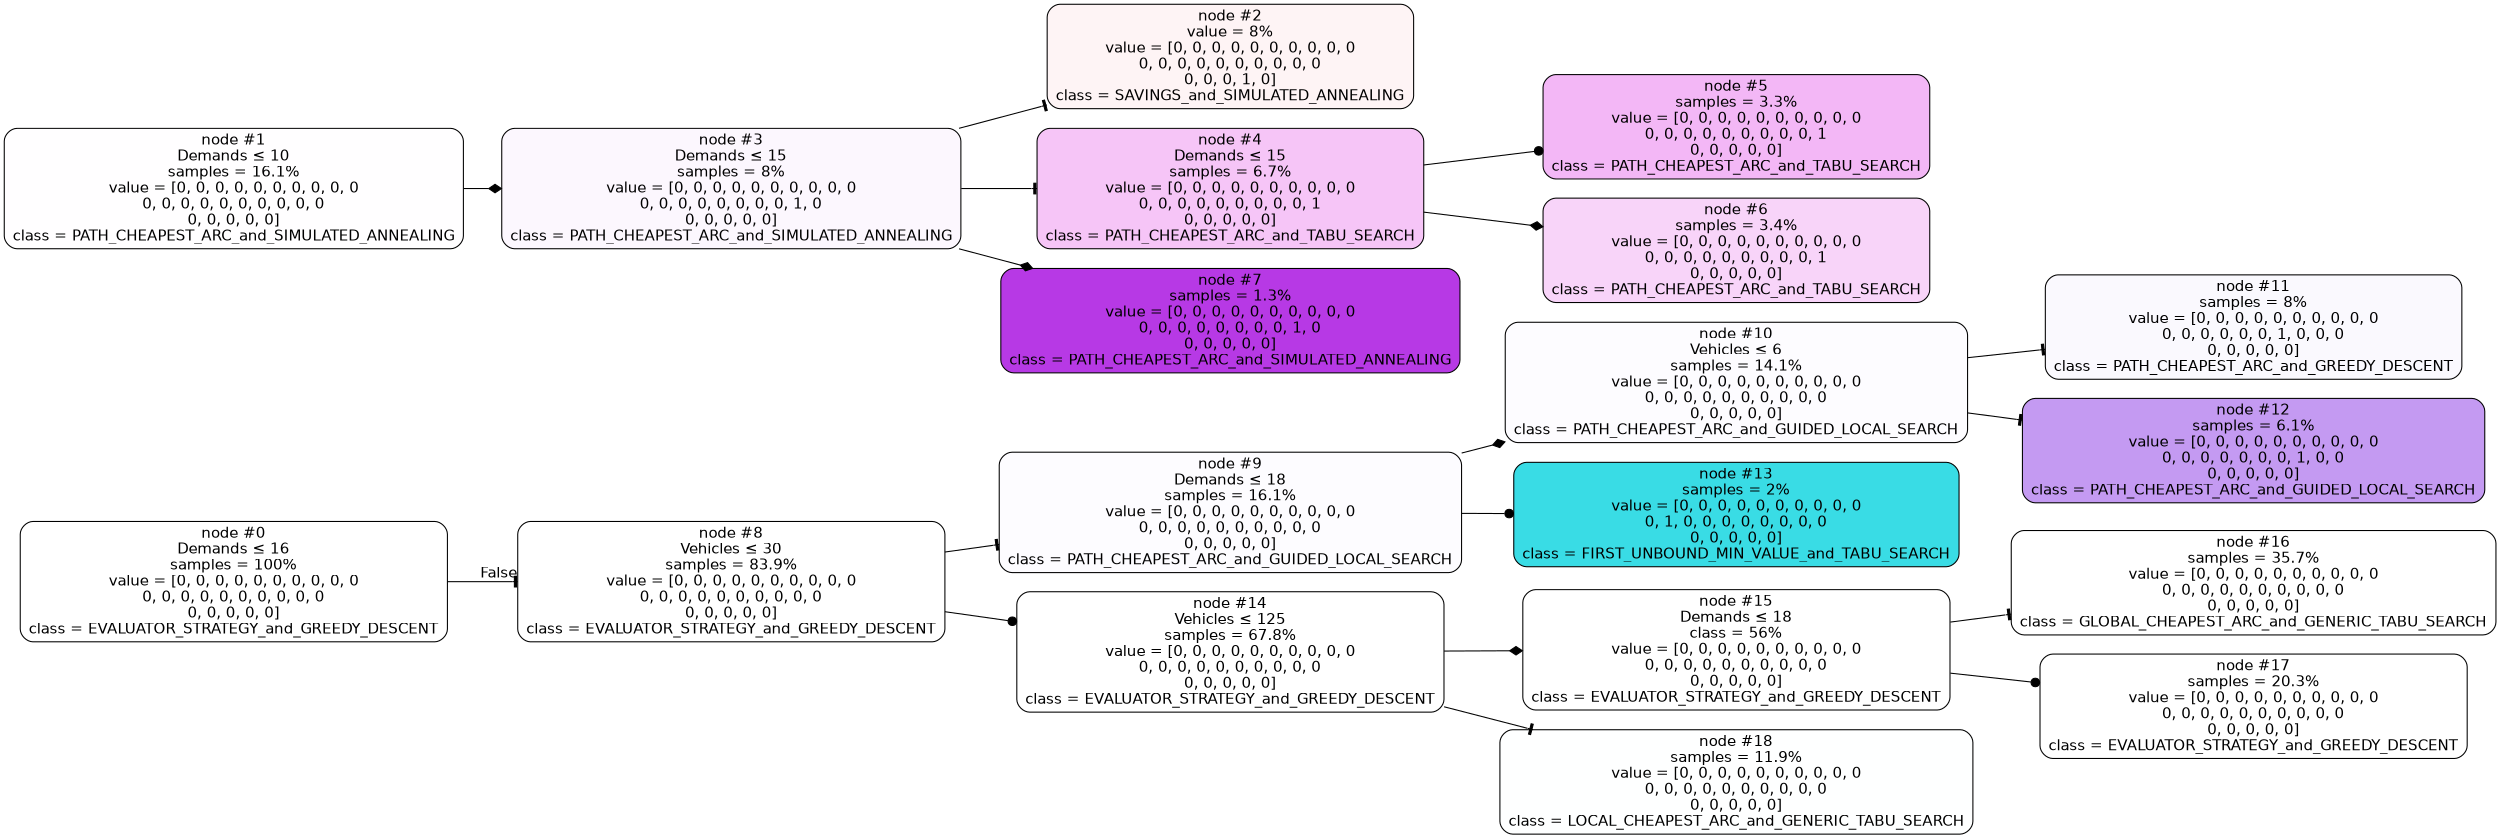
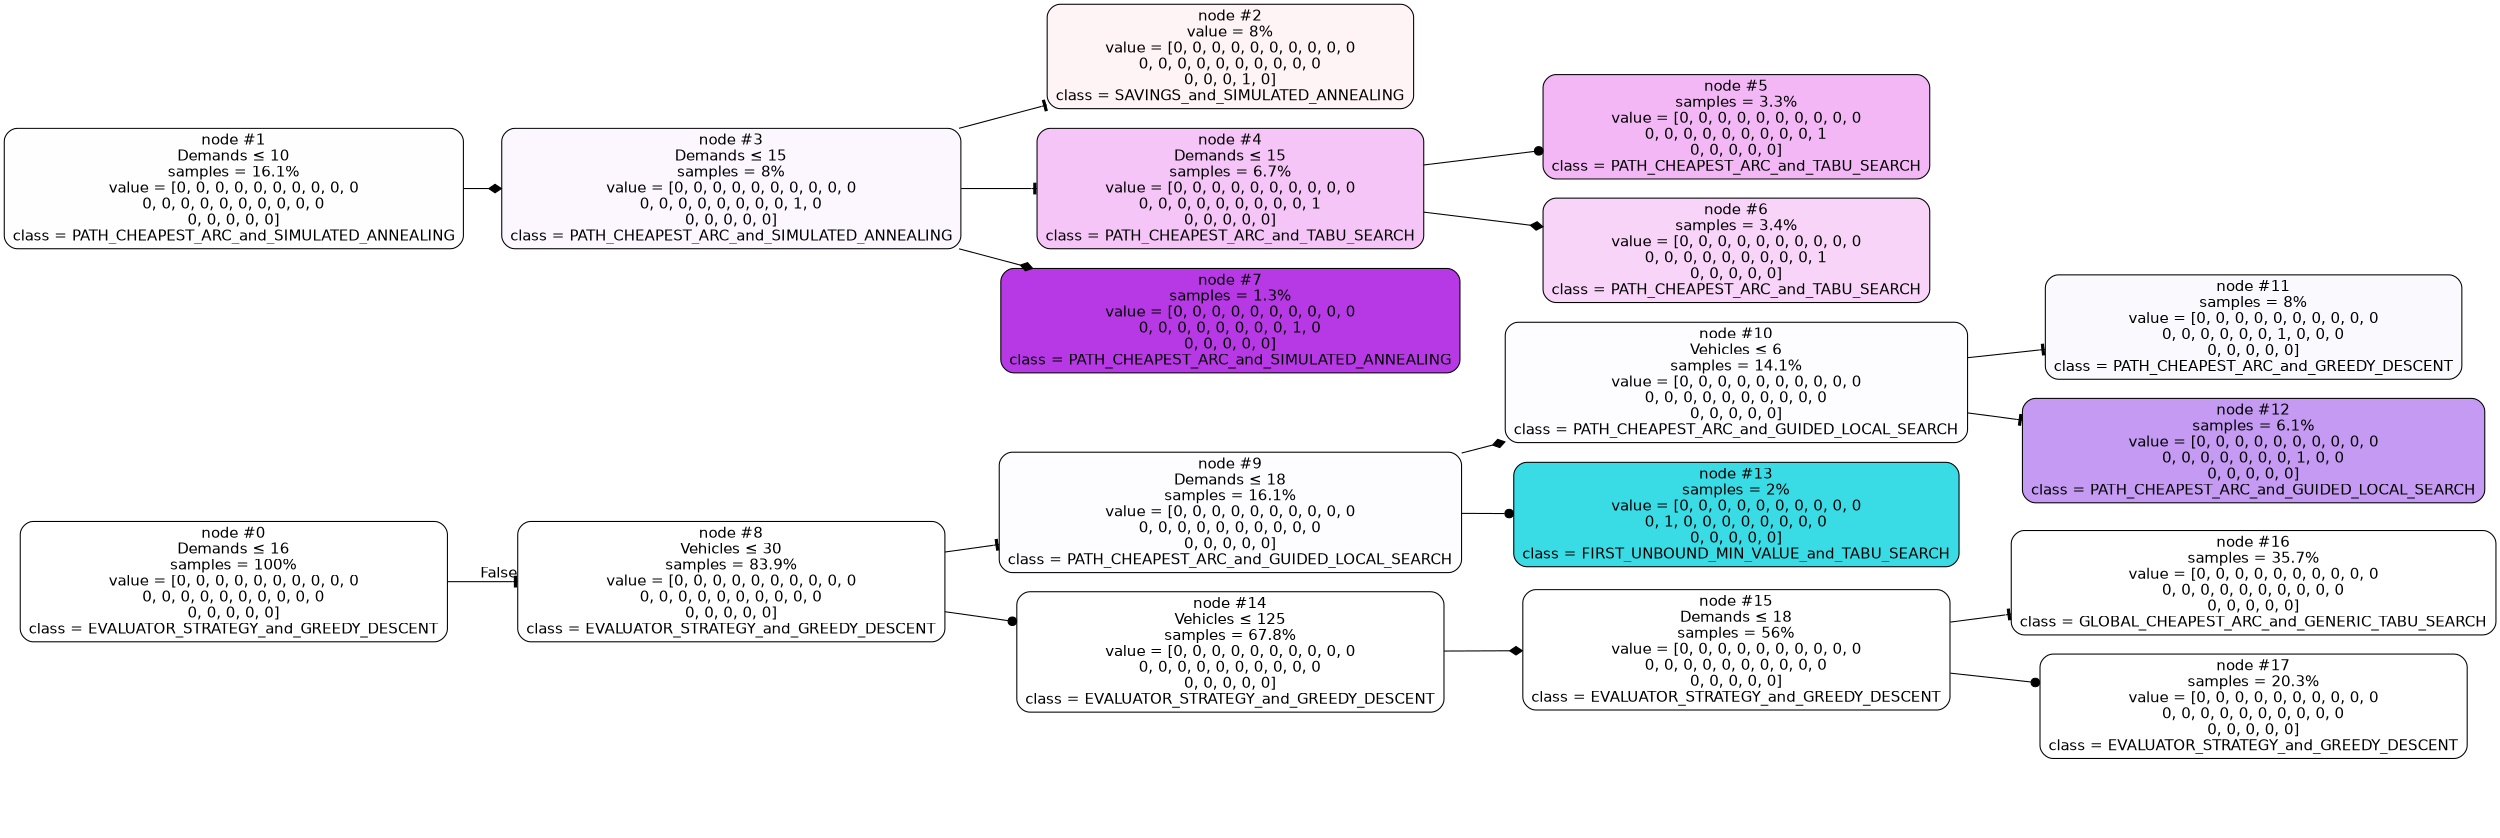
  digraph {
    rankdir=LR
    node [color=black fillcolor="#ffffff" fontname=helvetica shape=box style="filled, rounded"]
    edge [arrowhead=tee fontname=helvetica]
    n1 [label=<node &#35;0<br/>Demands &le; 16<br/>samples = 100%<br/>value = [0, 0, 0, 0, 0, 0, 0, 0, 0, 0<br/>0, 0, 0, 0, 0, 0, 0, 0, 0, 0<br/>0, 0, 0, 0, 0]<br/>class = EVALUATOR_STRATEGY_and_GREEDY_DESCENT>]
    n2 [label=<node &#35;8<br/>Vehicles &le; 30<br/>samples = 83.9%<br/>value = [0, 0, 0, 0, 0, 0, 0, 0, 0, 0<br/>0, 0, 0, 0, 0, 0, 0, 0, 0, 0<br/>0, 0, 0, 0, 0]<br/>class = EVALUATOR_STRATEGY_and_GREEDY_DESCENT>]
    n3 [fillcolor="#fffeff" label=<node &#35;1<br/>Demands &le; 10<br/>samples = 16.1%<br/>value = [0, 0, 0, 0, 0, 0, 0, 0, 0, 0<br/>0, 0, 0, 0, 0, 0, 0, 0, 0, 0<br/>0, 0, 0, 0, 0]<br/>class = PATH_CHEAPEST_ARC_and_SIMULATED_ANNEALING>]
    n4 [fillcolor="#fcf7fe" label=<node &#35;3<br/>Demands &le; 15<br/>samples = 8%<br/>value = [0, 0, 0, 0, 0, 0, 0, 0, 0, 0<br/>0, 0, 0, 0, 0, 0, 0, 0, 1, 0<br/>0, 0, 0, 0, 0]<br/>class = PATH_CHEAPEST_ARC_and_SIMULATED_ANNEALING>]
    n5 [fillcolor="#fdfcff" label=<node &#35;9<br/>Demands &le; 18<br/>samples = 16.1%<br/>value = [0, 0, 0, 0, 0, 0, 0, 0, 0, 0<br/>0, 0, 0, 0, 0, 0, 0, 0, 0, 0<br/>0, 0, 0, 0, 0]<br/>class = PATH_CHEAPEST_ARC_and_GUIDED_LOCAL_SEARCH>]
    n6 [label=<node &#35;14<br/>Vehicles &le; 125<br/>samples = 67.8%<br/>value = [0, 0, 0, 0, 0, 0, 0, 0, 0, 0<br/>0, 0, 0, 0, 0, 0, 0, 0, 0, 0<br/>0, 0, 0, 0, 0]<br/>class = EVALUATOR_STRATEGY_and_GREEDY_DESCENT>]
    n7 [fillcolor="#fef4f5" label=<node &#35;2<br/>value = 8%<br/>value = [0, 0, 0, 0, 0, 0, 0, 0, 0, 0<br/>0, 0, 0, 0, 0, 0, 0, 0, 0, 0<br/>0, 0, 0, 1, 0]<br/>class = SAVINGS_and_SIMULATED_ANNEALING>]
    n8 [fillcolor="#f6c5f7" label=<node &#35;4<br/>Demands &le; 15<br/>samples = 6.7%<br/>value = [0, 0, 0, 0, 0, 0, 0, 0, 0, 0<br/>0, 0, 0, 0, 0, 0, 0, 0, 0, 1<br/>0, 0, 0, 0, 0]<br/>class = PATH_CHEAPEST_ARC_and_TABU_SEARCH>]
    n9 [fillcolor="#b739e5" label=<node &#35;7<br/>samples = 1.3%<br/>value = [0, 0, 0, 0, 0, 0, 0, 0, 0, 0<br/>0, 0, 0, 0, 0, 0, 0, 0, 1, 0<br/>0, 0, 0, 0, 0]<br/>class = PATH_CHEAPEST_ARC_and_SIMULATED_ANNEALING>]
    n10 [fillcolor="#f3b7f6" label=<node &#35;5<br/>samples = 3.3%<br/>value = [0, 0, 0, 0, 0, 0, 0, 0, 0, 0<br/>0, 0, 0, 0, 0, 0, 0, 0, 0, 1<br/>0, 0, 0, 0, 0]<br/>class = PATH_CHEAPEST_ARC_and_TABU_SEARCH>]
    n11 [fillcolor="#f8d4f9" label=<node &#35;6<br/>samples = 3.4%<br/>value = [0, 0, 0, 0, 0, 0, 0, 0, 0, 0<br/>0, 0, 0, 0, 0, 0, 0, 0, 0, 1<br/>0, 0, 0, 0, 0]<br/>class = PATH_CHEAPEST_ARC_and_TABU_SEARCH>]
    n12 [fillcolor="#fdfcff" label=<node &#35;10<br/>Vehicles &le; 6<br/>samples = 14.1%<br/>value = [0, 0, 0, 0, 0, 0, 0, 0, 0, 0<br/>0, 0, 0, 0, 0, 0, 0, 0, 0, 0<br/>0, 0, 0, 0, 0]<br/>class = PATH_CHEAPEST_ARC_and_GUIDED_LOCAL_SEARCH>]
    n13 [fillcolor="#39dce5" label=<node &#35;13<br/>samples = 2%<br/>value = [0, 0, 0, 0, 0, 0, 0, 0, 0, 0<br/>0, 1, 0, 0, 0, 0, 0, 0, 0, 0<br/>0, 0, 0, 0, 0]<br/>class = FIRST_UNBOUND_MIN_VALUE_and_TABU_SEARCH>]
-   n14 [label=<node &#35;15<br/>Demands &le; 18<br/>class = 56%<br/>value = [0, 0, 0, 0, 0, 0, 0, 0, 0, 0<br/>0, 0, 0, 0, 0, 0, 0, 0, 0, 0<br/>0, 0, 0, 0, 0]<br/>class = EVALUATOR_STRATEGY_and_GREEDY_DESCENT>]
-   n15 [fillcolor="#feffff" label=<node &#35;18<br/>samples = 11.9%<br/>value = [0, 0, 0, 0, 0, 0, 0, 0, 0, 0<br/>0, 0, 0, 0, 0, 0, 0, 0, 0, 0<br/>0, 0, 0, 0, 0]<br/>class = LOCAL_CHEAPEST_ARC_and_GENERIC_TABU_SEARCH>]
+   n14 [label=<node &#35;15<br/>Demands &le; 18<br/>samples = 56%<br/>value = [0, 0, 0, 0, 0, 0, 0, 0, 0, 0<br/>0, 0, 0, 0, 0, 0, 0, 0, 0, 0<br/>0, 0, 0, 0, 0]<br/>class = EVALUATOR_STRATEGY_and_GREEDY_DESCENT>]
    n16 [fillcolor="#faf9fe" label=<node &#35;11<br/>samples = 8%<br/>value = [0, 0, 0, 0, 0, 0, 0, 0, 0, 0<br/>0, 0, 0, 0, 0, 0, 1, 0, 0, 0<br/>0, 0, 0, 0, 0]<br/>class = PATH_CHEAPEST_ARC_and_GREEDY_DESCENT>]
    n17 [fillcolor="#c49af2" label=<node &#35;12<br/>samples = 6.1%<br/>value = [0, 0, 0, 0, 0, 0, 0, 0, 0, 0<br/>0, 0, 0, 0, 0, 0, 0, 1, 0, 0<br/>0, 0, 0, 0, 0]<br/>class = PATH_CHEAPEST_ARC_and_GUIDED_LOCAL_SEARCH>]
    n18 [label=<node &#35;16<br/>samples = 35.7%<br/>value = [0, 0, 0, 0, 0, 0, 0, 0, 0, 0<br/>0, 0, 0, 0, 0, 0, 0, 0, 0, 0<br/>0, 0, 0, 0, 0]<br/>class = GLOBAL_CHEAPEST_ARC_and_GENERIC_TABU_SEARCH>]
    n19 [label=<node &#35;17<br/>samples = 20.3%<br/>value = [0, 0, 0, 0, 0, 0, 0, 0, 0, 0<br/>0, 0, 0, 0, 0, 0, 0, 0, 0, 0<br/>0, 0, 0, 0, 0]<br/>class = EVALUATOR_STRATEGY_and_GREEDY_DESCENT>]
    n1 -> n2 [headlabel=False labelangle=-45 labeldistance=2.5]
    n2 -> n5
    n2 -> n6 [arrowhead=dot]
    n3 -> n4 [arrowhead=diamond]
    n4 -> n7
    n4 -> n8
    n4 -> n9 [arrowhead=diamond]
    n5 -> n12 [arrowhead=diamond]
    n5 -> n13 [arrowhead=dot]
    n6 -> n14 [arrowhead=diamond]
-   n6 -> n15
    n8 -> n10 [arrowhead=dot]
    n8 -> n11 [arrowhead=diamond]
    n12 -> n16
    n12 -> n17
    n14 -> n18
    n14 -> n19 [arrowhead=dot]
  }
